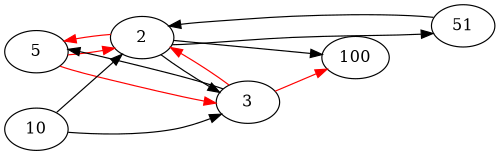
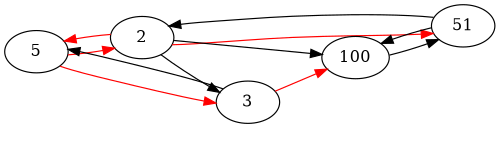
  digraph {
    rankdir=LR
    n1 [label=5]
    2
    3
    n4 [label=51]
    100
-   10
    n1 -> 2 [color=red]
    n1 -> 3 [color=red]
    2 -> n1 [color=red]
    2 -> 3 [color=black]
-   2 -> n4
+   2 -> n4 [color=red]
    2 -> 100
    3 -> n1
-   3 -> 2 [color=red]
    3 -> 100 [color=red]
    n4 -> 2
-   10 -> 2
-   10 -> 3
+   n4 -> 100
+   100 -> n4
  }
